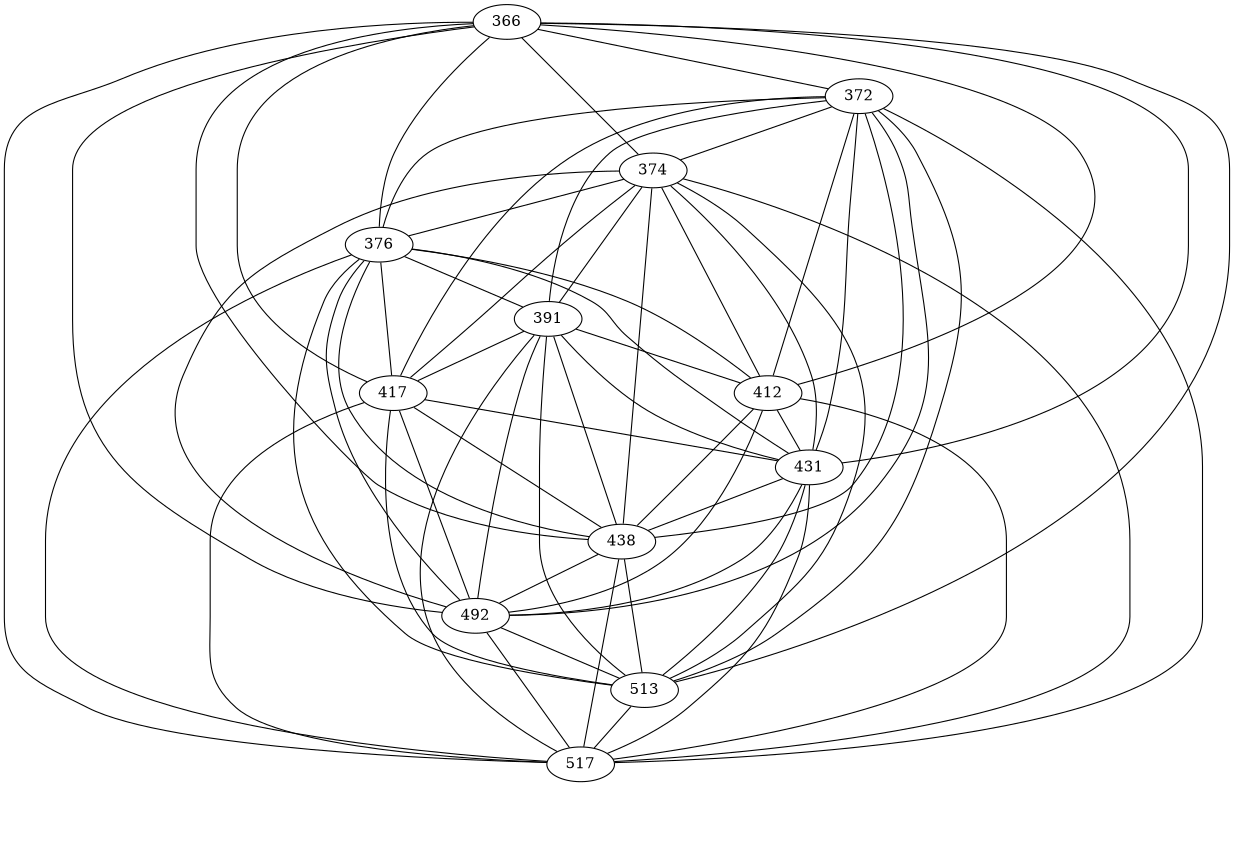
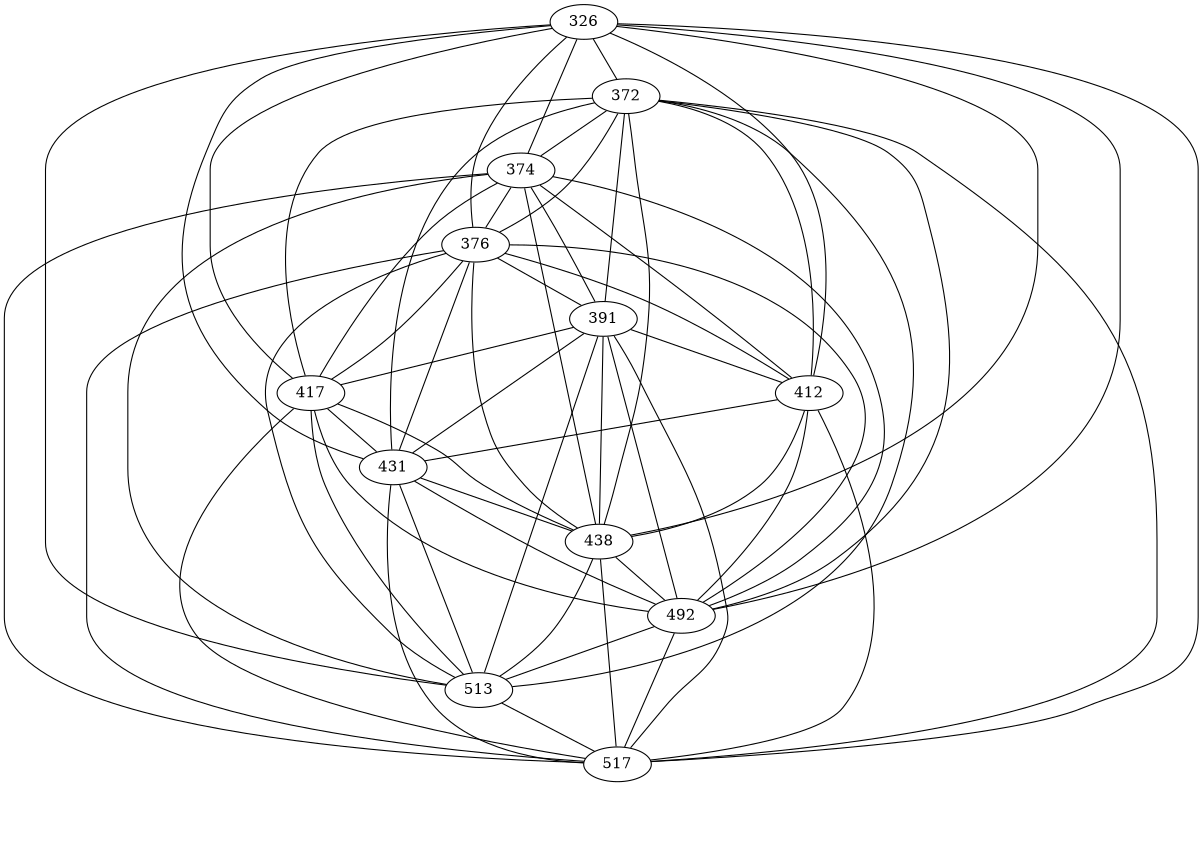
  graph {
    fontsize=24
    label="\n \n"
    splines=true
    node [shape=ellipse]
-   n1 [height=0.3 label=366 width=0.3]
+   n1 [height=0.3 label=326 width=0.3]
    n2 [height=0.3 label=372 width=0.3]
    n3 [height=0.3 label=374 width=0.3]
    n4 [height=0.3 label=376 width=0.3]
    n5 [height=0.3 label=412 width=0.3]
    n6 [height=0.3 label=417 width=0.3]
    n7 [height=0.3 label=431 width=0.3]
    n8 [height=0.3 label=438 width=0.3]
    n9 [height=0.3 label=492 width=0.3]
    n10 [height=0.3 label=513 width=0.3]
    n11 [height=0.3 label=517 width=0.3]
    n12 [height=0.3 label=391 width=0.3]
    n1 -- n2
    n1 -- n3
    n1 -- n4
    n1 -- n5
    n1 -- n6
    n1 -- n7
    n1 -- n8
    n1 -- n9
    n1 -- n10
    n1 -- n11
    n2 -- n3
    n2 -- n4
    n2 -- n5
    n2 -- n6
    n2 -- n7
    n2 -- n8
    n2 -- n9
    n2 -- n10
    n2 -- n11
    n2 -- n12
    n3 -- n4
    n3 -- n5
    n3 -- n6
-   n3 -- n7
    n3 -- n8
    n3 -- n9
    n3 -- n10
    n3 -- n11
    n3 -- n12
    n4 -- n5
    n4 -- n6
    n4 -- n7
    n4 -- n8
    n4 -- n9
    n4 -- n10
    n4 -- n11
    n4 -- n12
    n5 -- n7
    n5 -- n8
    n5 -- n9
    n5 -- n11
    n6 -- n7
    n6 -- n8
    n6 -- n9
    n6 -- n10
    n6 -- n11
    n7 -- n8
    n7 -- n9
    n7 -- n10
    n7 -- n11
    n8 -- n9
    n8 -- n10
    n8 -- n11
    n9 -- n10
    n9 -- n11
    n10 -- n11
    n12 -- n5
    n12 -- n6
    n12 -- n7
    n12 -- n8
    n12 -- n9
    n12 -- n10
    n12 -- n11
  }
